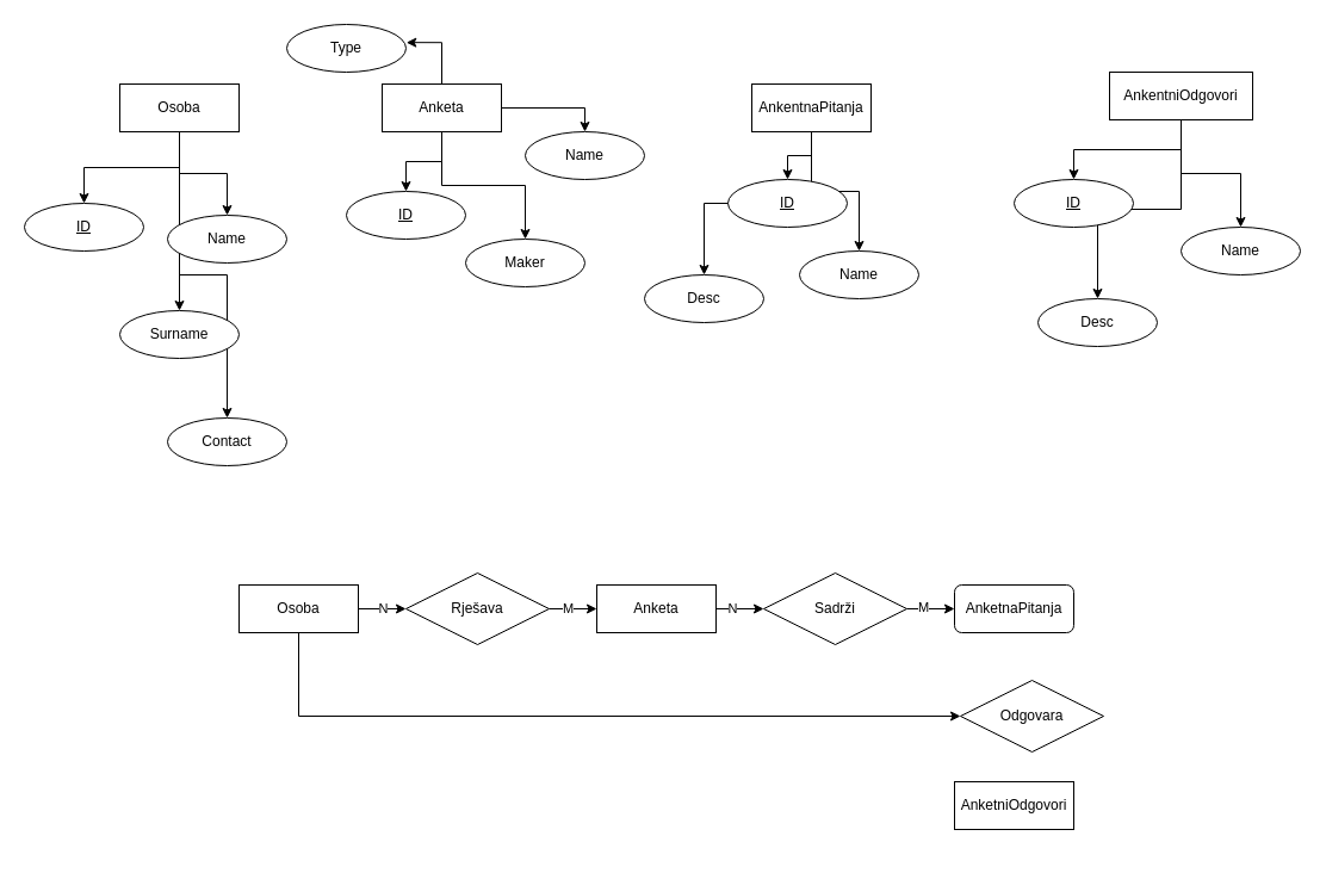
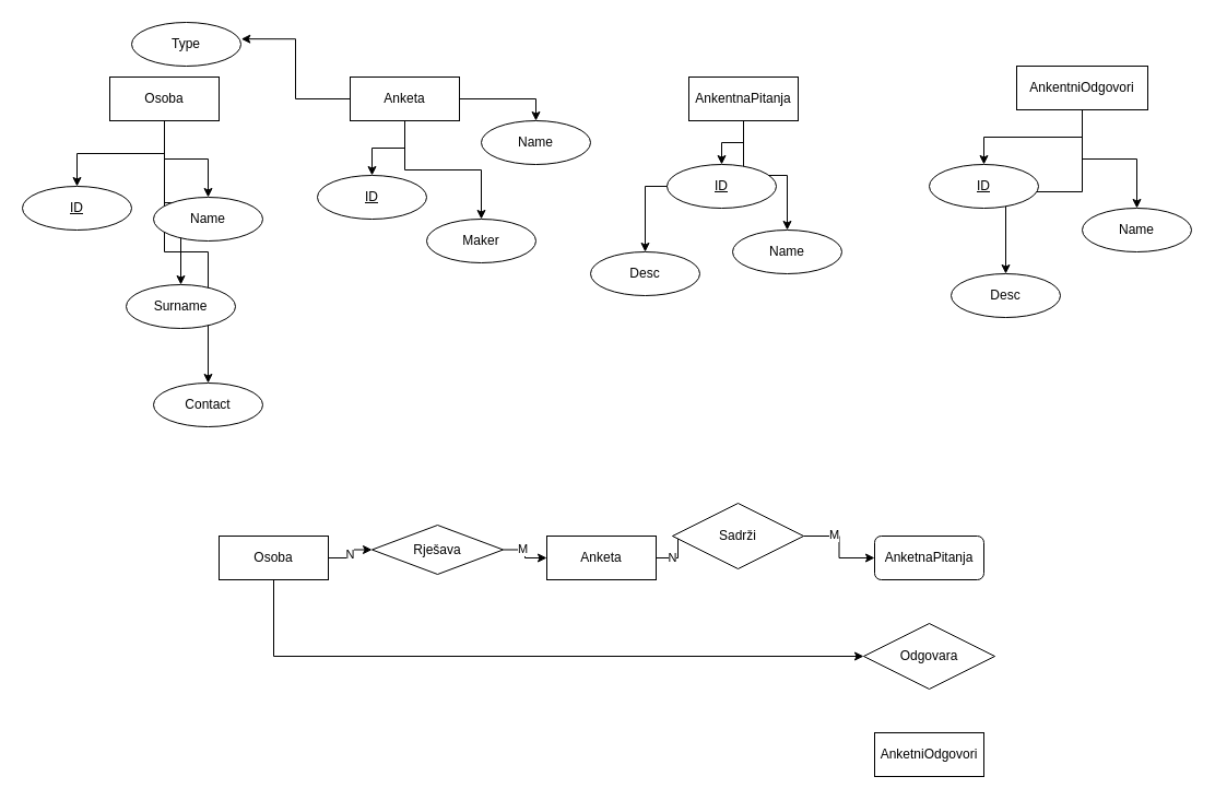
  <mxCell id="0" />
  <mxCell id="1" parent="0" />
  <mxCell id="2" style="edgeStyle=orthogonalEdgeStyle;rounded=0;orthogonalLoop=1;jettySize=auto;html=1;entryX=0.5;entryY=0;entryDx=0;entryDy=0;" edge="1" parent="1" source="6" target="19"><mxGeometry relative="1" as="geometry" /></mxCell>
  <mxCell id="3" style="edgeStyle=orthogonalEdgeStyle;rounded=0;orthogonalLoop=1;jettySize=auto;html=1;entryX=0.5;entryY=0;entryDx=0;entryDy=0;" edge="1" parent="1" source="6" target="23"><mxGeometry relative="1" as="geometry" /></mxCell>
  <mxCell id="4" style="edgeStyle=orthogonalEdgeStyle;rounded=0;orthogonalLoop=1;jettySize=auto;html=1;entryX=0.5;entryY=0;entryDx=0;entryDy=0;" edge="1" parent="1" source="6" target="24"><mxGeometry relative="1" as="geometry" /></mxCell>
  <mxCell id="5" style="edgeStyle=orthogonalEdgeStyle;rounded=0;orthogonalLoop=1;jettySize=auto;html=1;entryX=0.5;entryY=0;entryDx=0;entryDy=0;" edge="1" parent="1" source="6" target="25"><mxGeometry relative="1" as="geometry" /></mxCell>
  <mxCell id="6" value="Osoba" style="whiteSpace=wrap;html=1;align=center;" vertex="1" parent="1"><mxGeometry x="100" y="70" width="100" height="40" as="geometry" /></mxCell>
  <mxCell id="7" style="edgeStyle=orthogonalEdgeStyle;rounded=0;orthogonalLoop=1;jettySize=auto;html=1;entryX=0.5;entryY=0;entryDx=0;entryDy=0;" edge="1" parent="1" source="10" target="20"><mxGeometry relative="1" as="geometry" /></mxCell>
  <mxCell id="8" style="edgeStyle=orthogonalEdgeStyle;rounded=0;orthogonalLoop=1;jettySize=auto;html=1;entryX=0.5;entryY=0;entryDx=0;entryDy=0;" edge="1" parent="1" source="10" target="26"><mxGeometry relative="1" as="geometry" /></mxCell>
  <mxCell id="9" style="edgeStyle=orthogonalEdgeStyle;rounded=0;orthogonalLoop=1;jettySize=auto;html=1;entryX=0.5;entryY=0;entryDx=0;entryDy=0;" edge="1" parent="1" source="10" target="29"><mxGeometry relative="1" as="geometry" /></mxCell>
  <mxCell id="10" value="Anketa" style="whiteSpace=wrap;html=1;align=center;" vertex="1" parent="1"><mxGeometry x="320" y="70" width="100" height="40" as="geometry" /></mxCell>
  <mxCell id="11" style="edgeStyle=orthogonalEdgeStyle;rounded=0;orthogonalLoop=1;jettySize=auto;html=1;entryX=0.5;entryY=0;entryDx=0;entryDy=0;" edge="1" parent="1" source="14" target="21"><mxGeometry relative="1" as="geometry" /></mxCell>
  <mxCell id="12" style="edgeStyle=orthogonalEdgeStyle;rounded=0;orthogonalLoop=1;jettySize=auto;html=1;entryX=0.5;entryY=0;entryDx=0;entryDy=0;" edge="1" parent="1" source="14" target="27"><mxGeometry relative="1" as="geometry" /></mxCell>
  <mxCell id="13" style="edgeStyle=orthogonalEdgeStyle;rounded=0;orthogonalLoop=1;jettySize=auto;html=1;entryX=0.5;entryY=0;entryDx=0;entryDy=0;" edge="1" parent="1" source="14" target="28"><mxGeometry relative="1" as="geometry" /></mxCell>
  <mxCell id="14" value="AnkentnaPitanja" style="whiteSpace=wrap;html=1;align=center;" vertex="1" parent="1"><mxGeometry x="630" y="70" width="100" height="40" as="geometry" /></mxCell>
  <mxCell id="15" style="edgeStyle=orthogonalEdgeStyle;rounded=0;orthogonalLoop=1;jettySize=auto;html=1;entryX=0.5;entryY=0;entryDx=0;entryDy=0;" edge="1" parent="1" source="18" target="22"><mxGeometry relative="1" as="geometry" /></mxCell>
  <mxCell id="16" style="edgeStyle=orthogonalEdgeStyle;rounded=0;orthogonalLoop=1;jettySize=auto;html=1;entryX=0.5;entryY=0;entryDx=0;entryDy=0;" edge="1" parent="1" source="18" target="32"><mxGeometry relative="1" as="geometry" /></mxCell>
  <mxCell id="17" style="edgeStyle=orthogonalEdgeStyle;rounded=0;orthogonalLoop=1;jettySize=auto;html=1;entryX=0.5;entryY=0;entryDx=0;entryDy=0;" edge="1" parent="1" source="18" target="33"><mxGeometry relative="1" as="geometry" /></mxCell>
  <mxCell id="18" value="&lt;div&gt;AnkentniOdgovori&lt;/div&gt;" style="whiteSpace=wrap;html=1;align=center;" vertex="1" parent="1"><mxGeometry x="930" y="60" width="120" height="40" as="geometry" /></mxCell>
  <mxCell id="19" value="ID" style="ellipse;whiteSpace=wrap;html=1;align=center;fontStyle=4;" vertex="1" parent="1"><mxGeometry x="20" y="170" width="100" height="40" as="geometry" /></mxCell>
  <mxCell id="20" value="ID" style="ellipse;whiteSpace=wrap;html=1;align=center;fontStyle=4;" vertex="1" parent="1"><mxGeometry x="290" y="160" width="100" height="40" as="geometry" /></mxCell>
  <mxCell id="21" value="ID" style="ellipse;whiteSpace=wrap;html=1;align=center;fontStyle=4;" vertex="1" parent="1"><mxGeometry x="610" y="150" width="100" height="40" as="geometry" /></mxCell>
  <mxCell id="22" value="ID" style="ellipse;whiteSpace=wrap;html=1;align=center;fontStyle=4;" vertex="1" parent="1"><mxGeometry x="850" y="150" width="100" height="40" as="geometry" /></mxCell>
  <mxCell id="23" value="Name" style="ellipse;whiteSpace=wrap;html=1;align=center;" vertex="1" parent="1"><mxGeometry x="140" y="180" width="100" height="40" as="geometry" /></mxCell>
- <mxCell id="24" value="Surname" style="ellipse;whiteSpace=wrap;html=1;align=center;" vertex="1" parent="1"><mxGeometry x="100" y="260" width="100" height="40" as="geometry" /></mxCell>
+ <mxCell id="24" value="Surname" style="ellipse;whiteSpace=wrap;html=1;align=center;" vertex="1" parent="1"><mxGeometry x="115" y="260" width="100" height="40" as="geometry" /></mxCell>
  <mxCell id="25" value="&lt;div&gt;Contact&lt;/div&gt;" style="ellipse;whiteSpace=wrap;html=1;align=center;" vertex="1" parent="1"><mxGeometry x="140" y="350" width="100" height="40" as="geometry" /></mxCell>
  <mxCell id="26" value="&lt;div&gt;Maker&lt;/div&gt;" style="ellipse;whiteSpace=wrap;html=1;align=center;" vertex="1" parent="1"><mxGeometry x="390" y="200" width="100" height="40" as="geometry" /></mxCell>
  <mxCell id="27" value="Name" style="ellipse;whiteSpace=wrap;html=1;align=center;" vertex="1" parent="1"><mxGeometry x="670" y="210" width="100" height="40" as="geometry" /></mxCell>
  <mxCell id="28" value="Desc" style="ellipse;whiteSpace=wrap;html=1;align=center;" vertex="1" parent="1"><mxGeometry x="540" y="230" width="100" height="40" as="geometry" /></mxCell>
  <mxCell id="29" value="Name" style="ellipse;whiteSpace=wrap;html=1;align=center;" vertex="1" parent="1"><mxGeometry x="440" y="110" width="100" height="40" as="geometry" /></mxCell>
- <mxCell id="30" value="Type" style="ellipse;whiteSpace=wrap;html=1;align=center;" vertex="1" parent="1"><mxGeometry x="240" y="20" width="100" height="40" as="geometry" /></mxCell>
+ <mxCell id="30" value="Type" style="ellipse;whiteSpace=wrap;html=1;align=center;" vertex="1" parent="1"><mxGeometry x="120" y="20" width="100" height="40" as="geometry" /></mxCell>
  <mxCell id="31" style="edgeStyle=orthogonalEdgeStyle;rounded=0;orthogonalLoop=1;jettySize=auto;html=1;entryX=1.003;entryY=0.379;entryDx=0;entryDy=0;entryPerimeter=0;" edge="1" parent="1" source="10" target="30"><mxGeometry relative="1" as="geometry" /></mxCell>
  <mxCell id="32" value="Name" style="ellipse;whiteSpace=wrap;html=1;align=center;" vertex="1" parent="1"><mxGeometry x="990" y="190" width="100" height="40" as="geometry" /></mxCell>
  <mxCell id="33" value="Desc" style="ellipse;whiteSpace=wrap;html=1;align=center;" vertex="1" parent="1"><mxGeometry x="870" y="250" width="100" height="40" as="geometry" /></mxCell>
  <mxCell id="34" style="edgeStyle=orthogonalEdgeStyle;rounded=0;orthogonalLoop=1;jettySize=auto;html=1;entryX=0;entryY=0.5;entryDx=0;entryDy=0;" edge="1" parent="1" source="37" target="40"><mxGeometry relative="1" as="geometry" /></mxCell>
  <mxCell id="35" value="N" style="edgeLabel;html=1;align=center;verticalAlign=middle;resizable=0;points=[];" vertex="1" connectable="0" parent="34"><mxGeometry x="0.017" y="1" relative="1" as="geometry"><mxPoint as="offset" /></mxGeometry></mxCell>
  <mxCell id="36" style="edgeStyle=orthogonalEdgeStyle;rounded=0;orthogonalLoop=1;jettySize=auto;html=1;entryX=0;entryY=0.5;entryDx=0;entryDy=0;" edge="1" parent="1" source="37" target="49"><mxGeometry relative="1" as="geometry"><Array as="points"><mxPoint x="250" y="600" /></Array></mxGeometry></mxCell>
  <mxCell id="37" value="Osoba" style="whiteSpace=wrap;html=1;align=center;" vertex="1" parent="1"><mxGeometry x="200" y="490" width="100" height="40" as="geometry" /></mxCell>
  <mxCell id="38" style="edgeStyle=orthogonalEdgeStyle;rounded=0;orthogonalLoop=1;jettySize=auto;html=1;entryX=0;entryY=0.5;entryDx=0;entryDy=0;" edge="1" parent="1" source="40" target="43"><mxGeometry relative="1" as="geometry" /></mxCell>
  <mxCell id="39" value="M" style="edgeLabel;html=1;align=center;verticalAlign=middle;resizable=0;points=[];" vertex="1" connectable="0" parent="38"><mxGeometry x="-0.275" y="1" relative="1" as="geometry"><mxPoint as="offset" /></mxGeometry></mxCell>
- <mxCell id="40" value="&lt;div&gt;Rješava&lt;/div&gt;" style="shape=rhombus;perimeter=rhombusPerimeter;whiteSpace=wrap;html=1;align=center;" vertex="1" parent="1"><mxGeometry x="340" y="480" width="120" height="60" as="geometry" /></mxCell>
+ <mxCell id="40" value="&lt;div&gt;Rješava&lt;/div&gt;" style="shape=rhombus;perimeter=rhombusPerimeter;whiteSpace=wrap;html=1;align=center;" vertex="1" parent="1"><mxGeometry x="340" y="480" width="120" height="45" as="geometry" /></mxCell>
  <mxCell id="41" style="edgeStyle=orthogonalEdgeStyle;rounded=0;orthogonalLoop=1;jettySize=auto;html=1;entryX=0;entryY=0.5;entryDx=0;entryDy=0;" edge="1" parent="1" source="43" target="48"><mxGeometry relative="1" as="geometry" /></mxCell>
  <mxCell id="42" value="N" style="edgeLabel;html=1;align=center;verticalAlign=middle;resizable=0;points=[];" vertex="1" connectable="0" parent="41"><mxGeometry x="-0.358" y="1" relative="1" as="geometry"><mxPoint as="offset" /></mxGeometry></mxCell>
  <mxCell id="43" value="Anketa" style="whiteSpace=wrap;html=1;align=center;" vertex="1" parent="1"><mxGeometry x="500" y="490" width="100" height="40" as="geometry" /></mxCell>
  <mxCell id="44" value="AnketnaPitanja" style="whiteSpace=wrap;html=1;align=center;rounded=1;" vertex="1" parent="1"><mxGeometry x="800" y="490" width="100" height="40" as="geometry" /></mxCell>
- <mxCell id="45" value="AnketniOdgovori" style="whiteSpace=wrap;html=1;align=center;" vertex="1" parent="1"><mxGeometry x="800" y="655" width="100" height="40" as="geometry" /></mxCell>
+ <mxCell id="45" value="AnketniOdgovori" style="whiteSpace=wrap;html=1;align=center;" vertex="1" parent="1"><mxGeometry x="800" y="670" width="100" height="40" as="geometry" /></mxCell>
  <mxCell id="46" style="edgeStyle=orthogonalEdgeStyle;rounded=0;orthogonalLoop=1;jettySize=auto;html=1;entryX=0;entryY=0.5;entryDx=0;entryDy=0;" edge="1" parent="1" source="48" target="44"><mxGeometry relative="1" as="geometry" /></mxCell>
  <mxCell id="47" value="M" style="edgeLabel;html=1;align=center;verticalAlign=middle;resizable=0;points=[];" vertex="1" connectable="0" parent="46"><mxGeometry x="-0.358" y="2" relative="1" as="geometry"><mxPoint as="offset" /></mxGeometry></mxCell>
- <mxCell id="48" value="&lt;div&gt;Sadrži&lt;/div&gt;" style="shape=rhombus;perimeter=rhombusPerimeter;whiteSpace=wrap;html=1;align=center;" vertex="1" parent="1"><mxGeometry x="640" y="480" width="120" height="60" as="geometry" /></mxCell>
- <mxCell id="49" value="Odgovara" style="shape=rhombus;perimeter=rhombusPerimeter;whiteSpace=wrap;html=1;align=center;" vertex="1" parent="1"><mxGeometry x="805" y="570" width="120" height="60" as="geometry" /></mxCell>
+ <mxCell id="48" value="&lt;div&gt;Sadrži&lt;/div&gt;" style="shape=rhombus;perimeter=rhombusPerimeter;whiteSpace=wrap;html=1;align=center;" vertex="1" parent="1"><mxGeometry x="615" y="460" width="120" height="60" as="geometry" /></mxCell>
+ <mxCell id="49" value="Odgovara" style="shape=rhombus;perimeter=rhombusPerimeter;whiteSpace=wrap;html=1;align=center;" vertex="1" parent="1"><mxGeometry x="790" y="570" width="120" height="60" as="geometry" /></mxCell>
